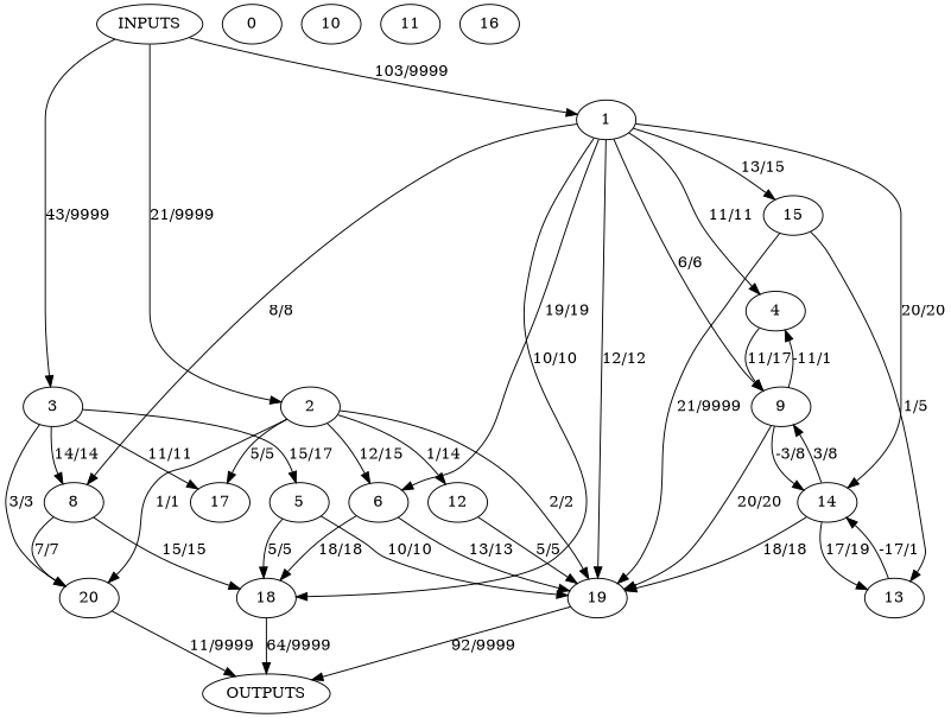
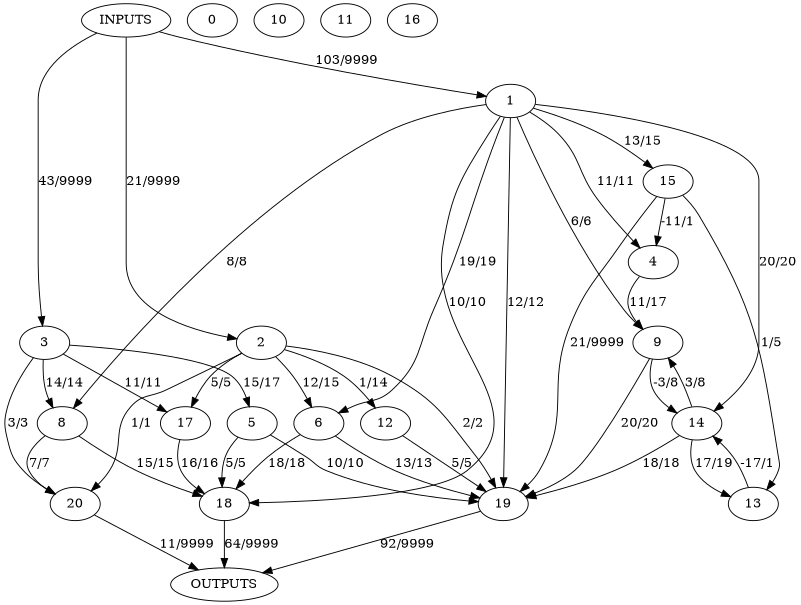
  digraph {
    fontname="DejaVu Serif"
    node [fontname="DejaVu Serif"]
    edge [fontname="DejaVu Serif"]
    INPUTS
    1
    2
    3
    4
    6
    8
    9
    14
    15
    18
    19
    12
    17
    20
    5
    13
    OUTPUTS
    n19 [label=0]
    10
    11
    16
    INPUTS -> 1 [label="103/9999"]
    INPUTS -> 2 [label="21/9999"]
    INPUTS -> 3 [label="43/9999"]
    1 -> 4 [label="11/11"]
    1 -> 6 [label="19/19"]
    1 -> 8 [label="8/8"]
    1 -> 9 [label="6/6"]
    1 -> 14 [label="20/20"]
    1 -> 15 [label="13/15"]
    1 -> 18 [label="10/10"]
    1 -> 19 [label="12/12"]
    2 -> 6 [label="12/15"]
    2 -> 19 [label="2/2"]
    2 -> 12 [label="1/14"]
    2 -> 17 [label="5/5"]
    2 -> 20 [label="1/1"]
    3 -> 8 [label="14/14"]
    3 -> 17 [label="11/11"]
    3 -> 20 [label="3/3"]
    3 -> 5 [label="15/17"]
    4 -> 9 [label="11/17"]
    6 -> 18 [label="18/18"]
    6 -> 19 [label="13/13"]
    8 -> 18 [label="15/15"]
    8 -> 20 [label="7/7"]
-   9 -> 4 [label="-11/1"]
+   15 -> 4 [label="-11/1"]
    9 -> 14 [label="-3/8"]
    9 -> 19 [label="20/20"]
    14 -> 9 [label="3/8"]
    14 -> 19 [label="18/18"]
    14 -> 13 [label="17/19"]
    15 -> 19 [label="21/9999"]
    15 -> 13 [label="1/5"]
    18 -> OUTPUTS [label="64/9999"]
    19 -> OUTPUTS [label="92/9999"]
    12 -> 19 [label="5/5"]
+   17 -> 18 [label="16/16"]
    20 -> OUTPUTS [label="11/9999"]
    5 -> 18 [label="5/5"]
    5 -> 19 [label="10/10"]
    13 -> 14 [label="-17/1"]
  }
